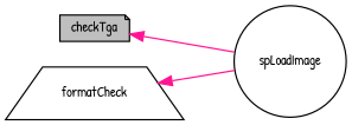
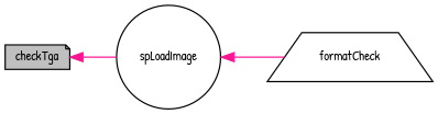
  digraph {
    fontname="Patrick Hand"
    rankdir=LR
    node [color=black fillcolor=white fontname="Patrick Hand" fontsize=10 style=filled]
    edge [color=deeppink dir=back fontname="Patrick Hand" fontsize=10 labelfontname=Helvetica labelfontsize=10 style=solid]
    n1 [fillcolor=grey75 fontcolor=black height=0.2 label=checkTga shape=note width=0.4]
    n2 [height=0.2 label=spLoadImage shape=circle width=0.4]
    n3 [height=0.2 label=formatCheck shape=trapezium width=0.4]
    n1 -> n2
-   n3 -> n2
+   n2 -> n3
  }
